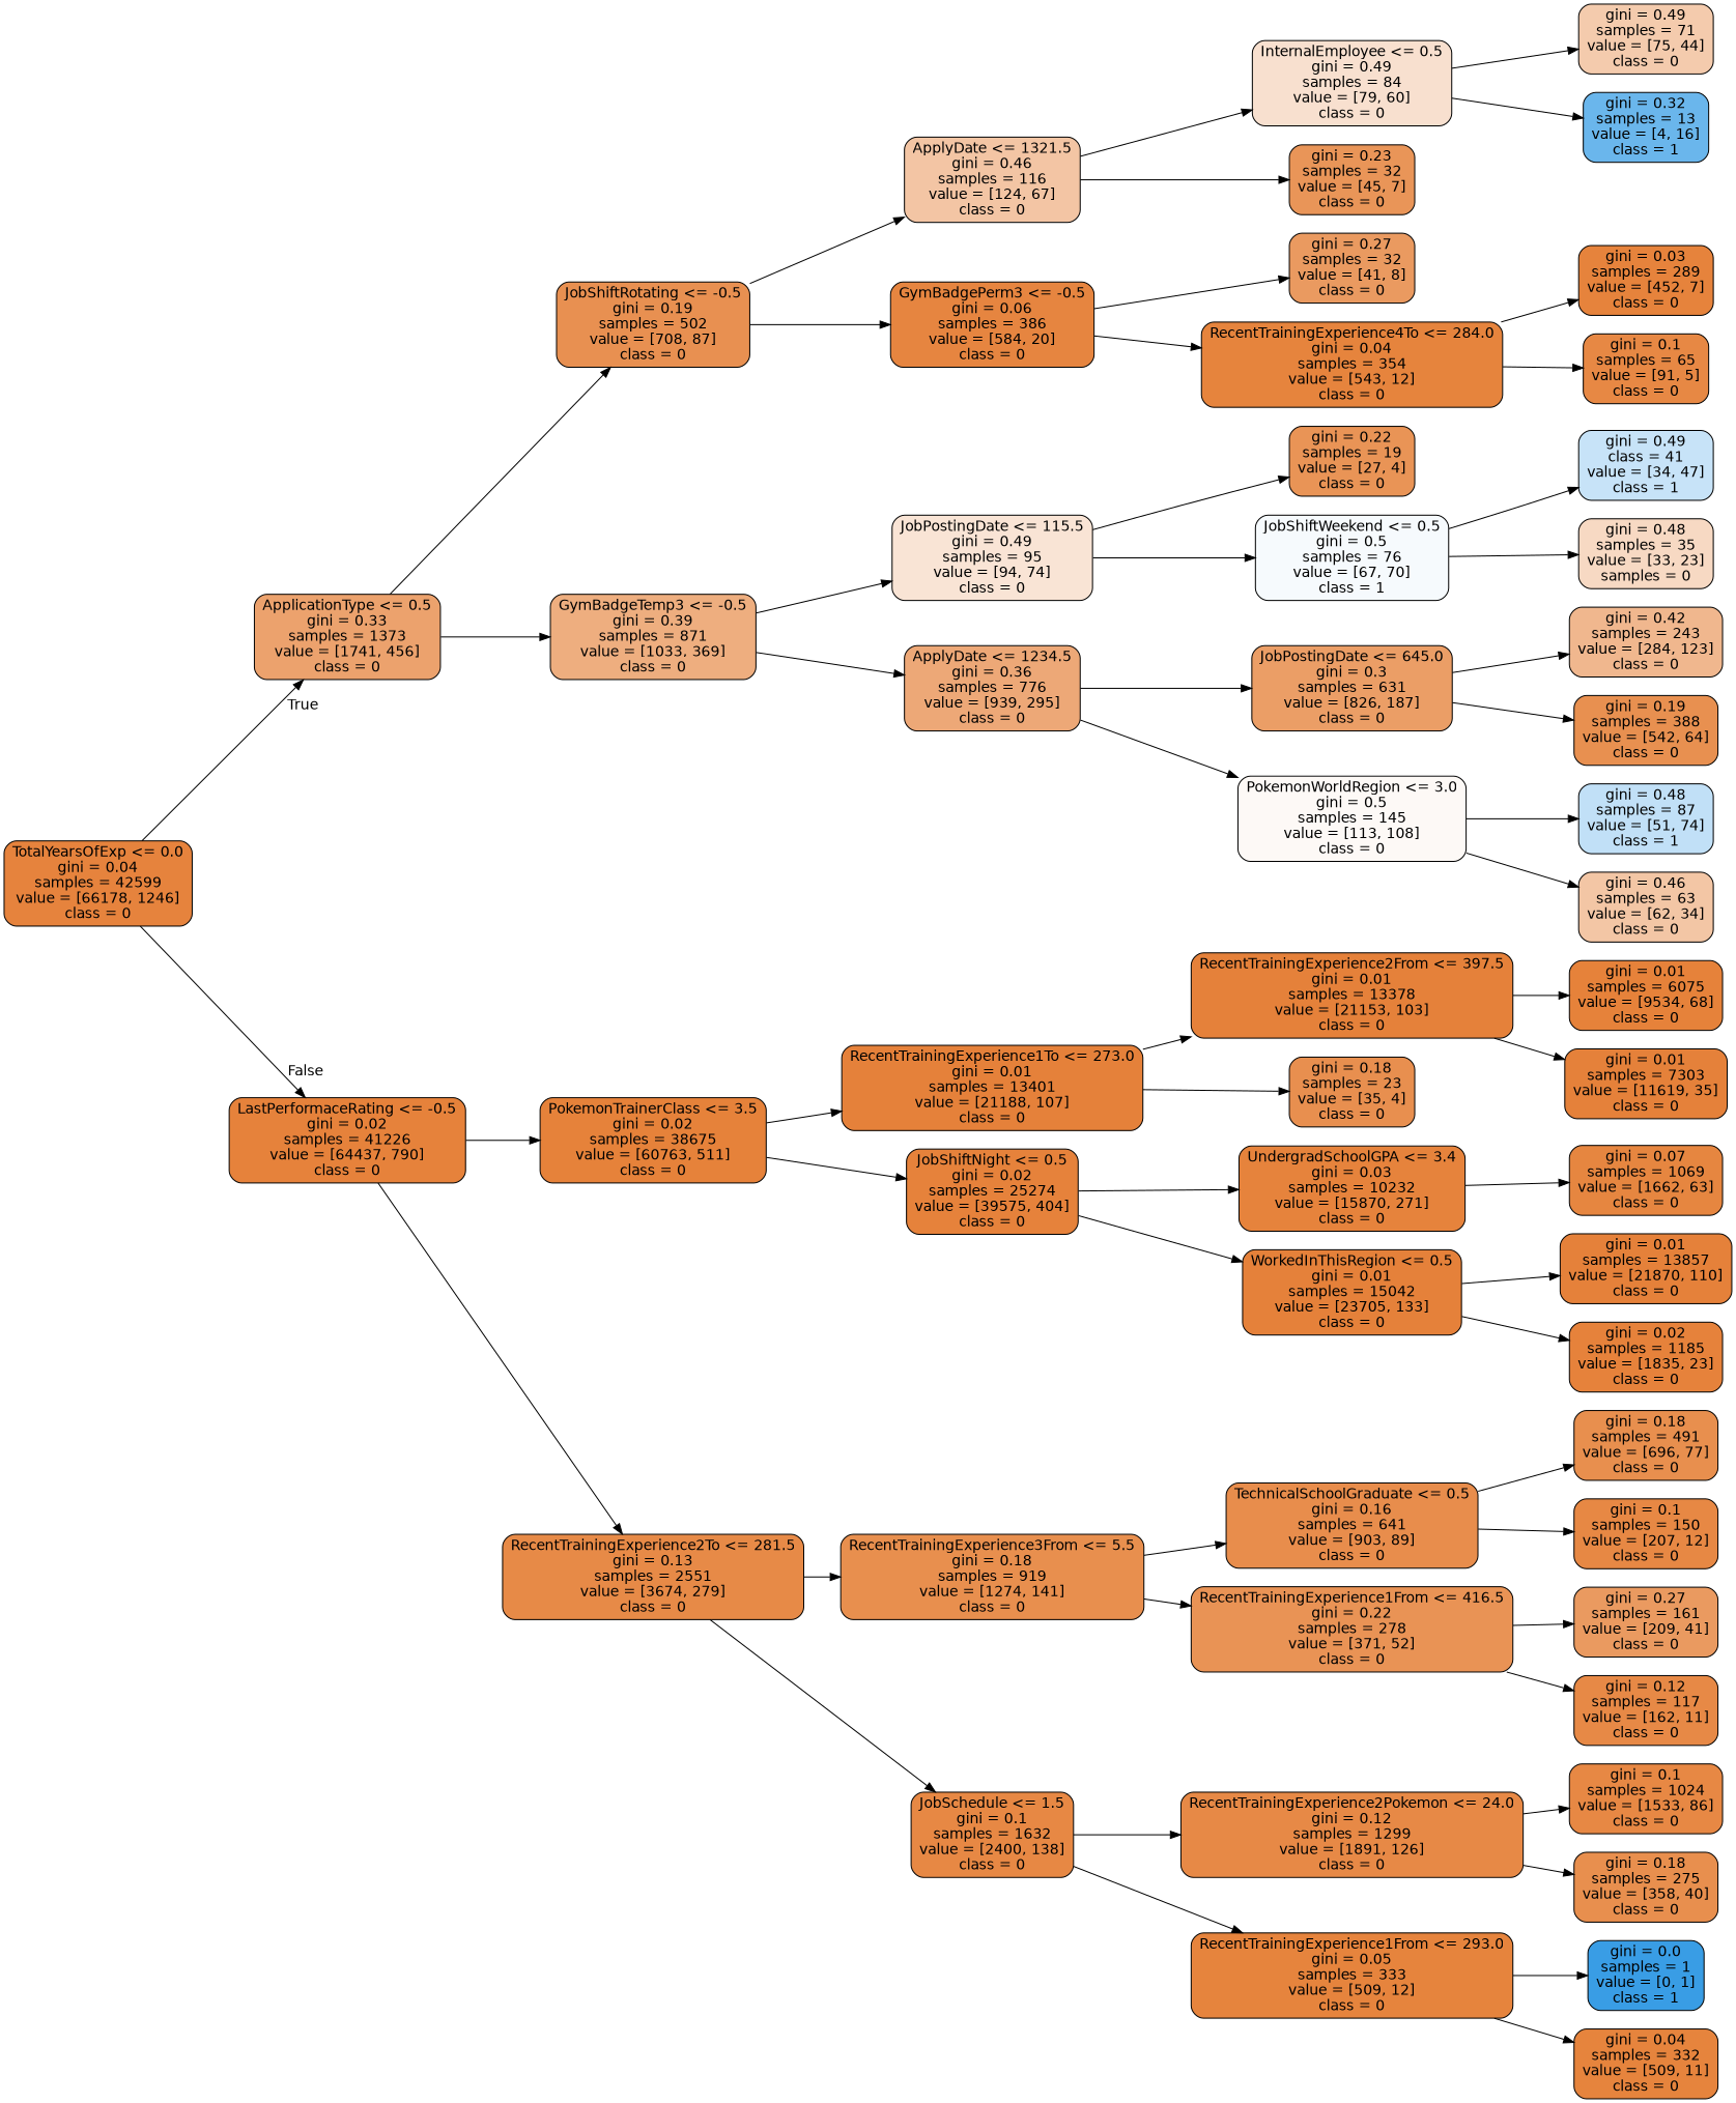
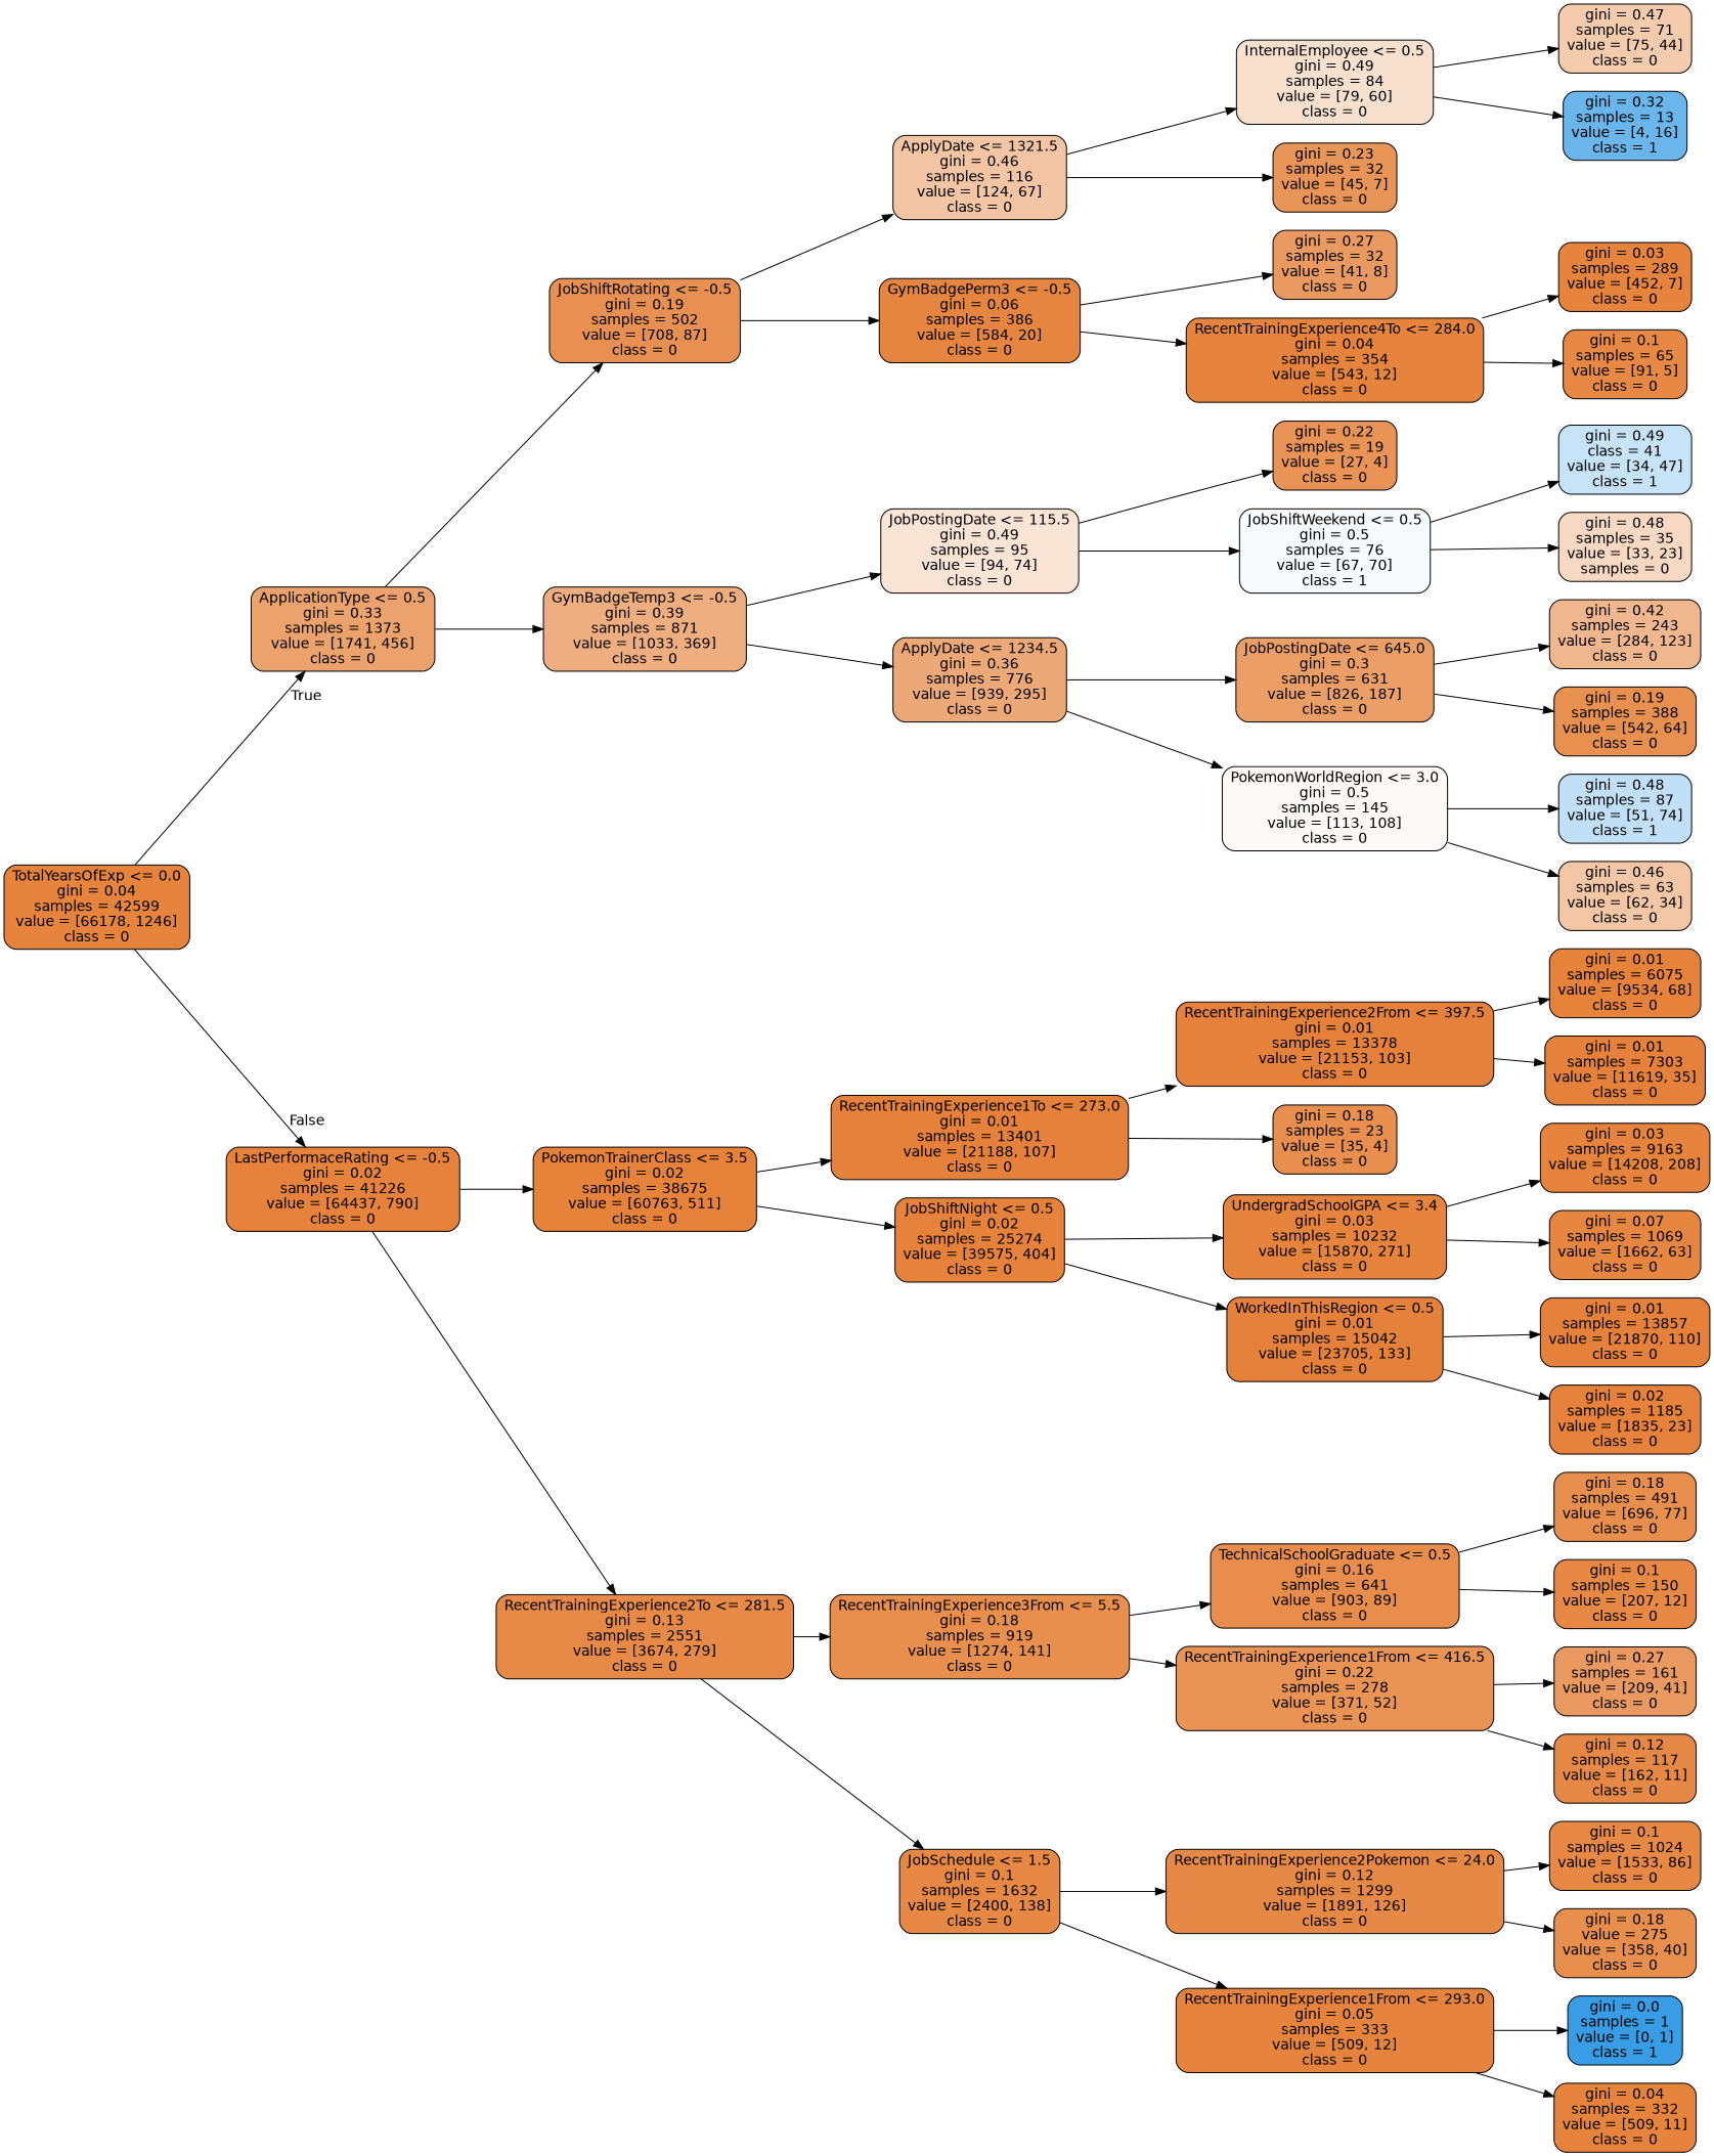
  digraph {
    rankdir=LR
    node [color=black fillcolor="#e58139fe" fontname=helvetica shape=box style="filled, rounded"]
    edge [fontname=helvetica]
    n1 [fillcolor="#e58139fa" label="TotalYearsOfExp <= 0.0\ngini = 0.04\nsamples = 42599\nvalue = [66178, 1246]\nclass = 0"]
    n2 [fillcolor="#e58139bc" label="ApplicationType <= 0.5\ngini = 0.33\nsamples = 1373\nvalue = [1741, 456]\nclass = 0"]
    n3 [fillcolor="#e58139fc" label="LastPerformaceRating <= -0.5\ngini = 0.02\nsamples = 41226\nvalue = [64437, 790]\nclass = 0"]
    n4 [fillcolor="#e58139e0" label="JobShiftRotating <= -0.5\ngini = 0.19\nsamples = 502\nvalue = [708, 87]\nclass = 0"]
    n5 [fillcolor="#e58139a4" label="GymBadgeTemp3 <= -0.5\ngini = 0.39\nsamples = 871\nvalue = [1033, 369]\nclass = 0"]
    n6 [fillcolor="#e58139fd" label="PokemonTrainerClass <= 3.5\ngini = 0.02\nsamples = 38675\nvalue = [60763, 511]\nclass = 0"]
    n7 [fillcolor="#e58139ec" label="RecentTrainingExperience2To <= 281.5\ngini = 0.13\nsamples = 2551\nvalue = [3674, 279]\nclass = 0"]
    n8 [fillcolor="#e5813975" label="ApplyDate <= 1321.5\ngini = 0.46\nsamples = 116\nvalue = [124, 67]\nclass = 0"]
    n9 [fillcolor="#e58139f6" label="GymBadgePerm3 <= -0.5\ngini = 0.06\nsamples = 386\nvalue = [584, 20]\nclass = 0"]
    n10 [fillcolor="#e5813936" label="JobPostingDate <= 115.5\ngini = 0.49\nsamples = 95\nvalue = [94, 74]\nclass = 0"]
    n11 [fillcolor="#e58139af" label="ApplyDate <= 1234.5\ngini = 0.36\nsamples = 776\nvalue = [939, 295]\nclass = 0"]
    n12 [fillcolor="#e581393d" label="InternalEmployee <= 0.5\ngini = 0.49\nsamples = 84\nvalue = [79, 60]\nclass = 0"]
    n13 [fillcolor="#e58139d7" label="gini = 0.23\nsamples = 32\nvalue = [45, 7]\nclass = 0"]
    n14 [fillcolor="#e58139cd" label="gini = 0.27\nsamples = 32\nvalue = [41, 8]\nclass = 0"]
    n15 [fillcolor="#e58139f9" label="RecentTrainingExperience4To <= 284.0\ngini = 0.04\nsamples = 354\nvalue = [543, 12]\nclass = 0"]
-   n16 [fillcolor="#e5813969" label="gini = 0.49\nsamples = 71\nvalue = [75, 44]\nclass = 0"]
+   n16 [fillcolor="#e5813969" label="gini = 0.47\nsamples = 71\nvalue = [75, 44]\nclass = 0"]
    n17 [fillcolor="#399de5bf" label="gini = 0.32\nsamples = 13\nvalue = [4, 16]\nclass = 1"]
    n18 [fillcolor="#e58139fb" label="gini = 0.03\nsamples = 289\nvalue = [452, 7]\nclass = 0"]
    n19 [fillcolor="#e58139f1" label="gini = 0.1\nsamples = 65\nvalue = [91, 5]\nclass = 0"]
    n20 [fillcolor="#e58139d9" label="gini = 0.22\nsamples = 19\nvalue = [27, 4]\nclass = 0"]
    n21 [fillcolor="#399de50b" label="JobShiftWeekend <= 0.5\ngini = 0.5\nsamples = 76\nvalue = [67, 70]\nclass = 1"]
    n22 [fillcolor="#e58139c5" label="JobPostingDate <= 645.0\ngini = 0.3\nsamples = 631\nvalue = [826, 187]\nclass = 0"]
    n23 [fillcolor="#e581390b" label="PokemonWorldRegion <= 3.0\ngini = 0.5\nsamples = 145\nvalue = [113, 108]\nclass = 0"]
    n24 [fillcolor="#399de547" label="gini = 0.49\nclass = 41\nvalue = [34, 47]\nclass = 1"]
    n25 [fillcolor="#e581394d" label="gini = 0.48\nsamples = 35\nvalue = [33, 23]\nsamples = 0"]
    n26 [fillcolor="#e5813991" label="gini = 0.42\nsamples = 243\nvalue = [284, 123]\nclass = 0"]
    n27 [fillcolor="#e58139e1" label="gini = 0.19\nsamples = 388\nvalue = [542, 64]\nclass = 0"]
    n28 [fillcolor="#399de54f" label="gini = 0.48\nsamples = 87\nvalue = [51, 74]\nclass = 1"]
    n29 [fillcolor="#e5813973" label="gini = 0.46\nsamples = 63\nvalue = [62, 34]\nclass = 0"]
    n30 [label="RecentTrainingExperience1To <= 273.0\ngini = 0.01\nsamples = 13401\nvalue = [21188, 107]\nclass = 0"]
    n31 [fillcolor="#e58139fc" label="JobShiftNight <= 0.5\ngini = 0.02\nsamples = 25274\nvalue = [39575, 404]\nclass = 0"]
    n32 [fillcolor="#e58139e3" label="RecentTrainingExperience3From <= 5.5\ngini = 0.18\nsamples = 919\nvalue = [1274, 141]\nclass = 0"]
    n33 [fillcolor="#e58139f0" label="JobSchedule <= 1.5\ngini = 0.1\nsamples = 1632\nvalue = [2400, 138]\nclass = 0"]
    n34 [label="RecentTrainingExperience2From <= 397.5\ngini = 0.01\nsamples = 13378\nvalue = [21153, 103]\nclass = 0"]
    n35 [fillcolor="#e58139e2" label="gini = 0.18\nsamples = 23\nvalue = [35, 4]\nclass = 0"]
    n36 [fillcolor="#e58139fb" label="UndergradSchoolGPA <= 3.4\ngini = 0.03\nsamples = 10232\nvalue = [15870, 271]\nclass = 0"]
    n37 [label="WorkedInThisRegion <= 0.5\ngini = 0.01\nsamples = 15042\nvalue = [23705, 133]\nclass = 0"]
    n38 [fillcolor="#e58139fd" label="gini = 0.01\nsamples = 6075\nvalue = [9534, 68]\nclass = 0"]
    n39 [label="gini = 0.01\nsamples = 7303\nvalue = [11619, 35]\nclass = 0"]
+   n40 [fillcolor="#e58139fb" label="gini = 0.03\nsamples = 9163\nvalue = [14208, 208]\nclass = 0"]
    n41 [fillcolor="#e58139f5" label="gini = 0.07\nsamples = 1069\nvalue = [1662, 63]\nclass = 0"]
    n42 [label="gini = 0.01\nsamples = 13857\nvalue = [21870, 110]\nclass = 0"]
    n43 [fillcolor="#e58139fc" label="gini = 0.02\nsamples = 1185\nvalue = [1835, 23]\nclass = 0"]
    n44 [fillcolor="#e58139e6" label="TechnicalSchoolGraduate <= 0.5\ngini = 0.16\nsamples = 641\nvalue = [903, 89]\nclass = 0"]
    n45 [fillcolor="#e58139db" label="RecentTrainingExperience1From <= 416.5\ngini = 0.22\nsamples = 278\nvalue = [371, 52]\nclass = 0"]
    n46 [fillcolor="#e58139ee" label="RecentTrainingExperience2Pokemon <= 24.0\ngini = 0.12\nsamples = 1299\nvalue = [1891, 126]\nclass = 0"]
    n47 [fillcolor="#e58139f9" label="RecentTrainingExperience1From <= 293.0\ngini = 0.05\nsamples = 333\nvalue = [509, 12]\nclass = 0"]
    n48 [fillcolor="#e58139e3" label="gini = 0.18\nsamples = 491\nvalue = [696, 77]\nclass = 0"]
    n49 [fillcolor="#e58139f0" label="gini = 0.1\nsamples = 150\nvalue = [207, 12]\nclass = 0"]
    n50 [fillcolor="#e58139cd" label="gini = 0.27\nsamples = 161\nvalue = [209, 41]\nclass = 0"]
    n51 [fillcolor="#e58139ee" label="gini = 0.12\nsamples = 117\nvalue = [162, 11]\nclass = 0"]
    n52 [fillcolor="#e58139f1" label="gini = 0.1\nsamples = 1024\nvalue = [1533, 86]\nclass = 0"]
-   n53 [fillcolor="#e58139e3" label="gini = 0.18\nsamples = 275\nvalue = [358, 40]\nclass = 0"]
+   n53 [fillcolor="#e58139e3" label="gini = 0.18\nvalue = 275\nvalue = [358, 40]\nclass = 0"]
    n54 [fillcolor="#399de5ff" label="gini = 0.0\nsamples = 1\nvalue = [0, 1]\nclass = 1"]
    n55 [fillcolor="#e58139f9" label="gini = 0.04\nsamples = 332\nvalue = [509, 11]\nclass = 0"]
    n1 -> n2 [headlabel=True labelangle=45 labeldistance=2.5]
    n1 -> n3 [headlabel=False labelangle=-45 labeldistance=2.5]
    n2 -> n4
    n2 -> n5
    n3 -> n6
    n3 -> n7
    n4 -> n8
    n4 -> n9
    n5 -> n10
    n5 -> n11
    n6 -> n30
    n6 -> n31
    n7 -> n32
    n7 -> n33
    n8 -> n12
    n8 -> n13
    n9 -> n14
    n9 -> n15
    n10 -> n20
    n10 -> n21
    n11 -> n22
    n11 -> n23
    n12 -> n16
    n12 -> n17
    n15 -> n18
    n15 -> n19
    n21 -> n24
    n21 -> n25
    n22 -> n26
    n22 -> n27
    n23 -> n28
    n23 -> n29
    n30 -> n34
    n30 -> n35
    n31 -> n36
    n31 -> n37
    n32 -> n44
    n32 -> n45
    n33 -> n46
    n33 -> n47
    n34 -> n38
    n34 -> n39
+   n36 -> n40
    n36 -> n41
    n37 -> n42
    n37 -> n43
    n44 -> n48
    n44 -> n49
    n45 -> n50
    n45 -> n51
    n46 -> n52
    n46 -> n53
    n47 -> n54
    n47 -> n55
  }
